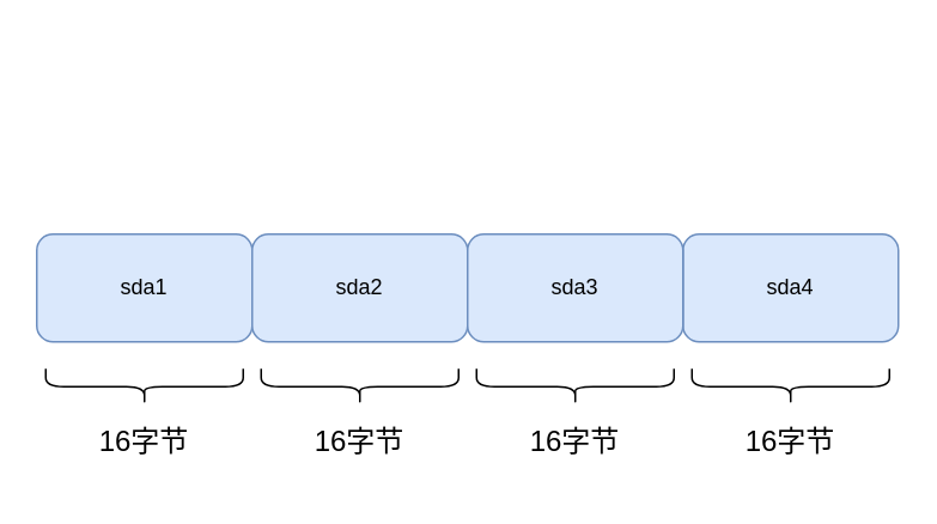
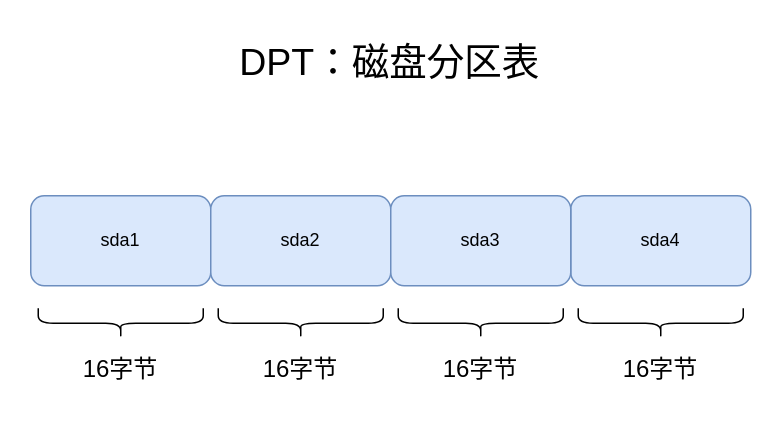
  <mxCell id="0" />
  <mxCell id="1" parent="0" />
  <mxCell id="2" value="sda1" style="rounded=1;whiteSpace=wrap;html=1;fillColor=#dae8fc;strokeColor=#6c8ebf;" vertex="1" parent="1"><mxGeometry x="20" y="130" width="120" height="60" as="geometry" /></mxCell>
  <mxCell id="3" value="sda2" style="rounded=1;whiteSpace=wrap;html=1;fillColor=#dae8fc;strokeColor=#6c8ebf;" vertex="1" parent="1"><mxGeometry x="140" y="130" width="120" height="60" as="geometry" /></mxCell>
  <mxCell id="4" value="sda4" style="rounded=1;whiteSpace=wrap;html=1;fillColor=#dae8fc;strokeColor=#6c8ebf;" vertex="1" parent="1"><mxGeometry x="380" y="130" width="120" height="60" as="geometry" /></mxCell>
  <mxCell id="5" value="sda3" style="rounded=1;whiteSpace=wrap;html=1;fillColor=#dae8fc;strokeColor=#6c8ebf;" vertex="1" parent="1"><mxGeometry x="260" y="130" width="120" height="60" as="geometry" /></mxCell>
  <mxCell id="6" value="" style="shape=curlyBracket;whiteSpace=wrap;html=1;rounded=1;rotation=-90;" vertex="1" parent="1"><mxGeometry x="70" y="160" width="20" height="110" as="geometry" /></mxCell>
  <mxCell id="7" value="" style="shape=curlyBracket;whiteSpace=wrap;html=1;rounded=1;rotation=-90;" vertex="1" parent="1"><mxGeometry x="190" y="160" width="20" height="110" as="geometry" /></mxCell>
  <mxCell id="8" value="" style="shape=curlyBracket;whiteSpace=wrap;html=1;rounded=1;rotation=-90;" vertex="1" parent="1"><mxGeometry x="310" y="160" width="20" height="110" as="geometry" /></mxCell>
  <mxCell id="9" value="" style="shape=curlyBracket;whiteSpace=wrap;html=1;rounded=1;rotation=-90;" vertex="1" parent="1"><mxGeometry x="430" y="160" width="20" height="110" as="geometry" /></mxCell>
  <mxCell id="10" value="&lt;font style=&quot;font-size: 16px&quot;&gt;16字节&lt;/font&gt;" style="text;html=1;strokeColor=none;fillColor=none;align=center;verticalAlign=middle;whiteSpace=wrap;rounded=0;" vertex="1" parent="1"><mxGeometry x="50" y="230" width="60" height="30" as="geometry" /></mxCell>
  <mxCell id="11" value="&lt;font style=&quot;font-size: 16px&quot;&gt;16字节&lt;/font&gt;" style="text;html=1;strokeColor=none;fillColor=none;align=center;verticalAlign=middle;whiteSpace=wrap;rounded=0;" vertex="1" parent="1"><mxGeometry x="170" y="230" width="60" height="30" as="geometry" /></mxCell>
  <mxCell id="12" value="&lt;font style=&quot;font-size: 16px&quot;&gt;16字节&lt;/font&gt;" style="text;html=1;strokeColor=none;fillColor=none;align=center;verticalAlign=middle;whiteSpace=wrap;rounded=0;" vertex="1" parent="1"><mxGeometry x="290" y="230" width="60" height="30" as="geometry" /></mxCell>
  <mxCell id="13" value="&lt;font style=&quot;font-size: 16px&quot;&gt;16字节&lt;/font&gt;" style="text;html=1;strokeColor=none;fillColor=none;align=center;verticalAlign=middle;whiteSpace=wrap;rounded=0;" vertex="1" parent="1"><mxGeometry x="410" y="230" width="60" height="30" as="geometry" /></mxCell>
+ <mxCell id="14" value="&lt;font style=&quot;font-size: 25px&quot;&gt;DPT：磁盘分区表&lt;/font&gt;" style="text;html=1;strokeColor=none;fillColor=none;align=center;verticalAlign=middle;whiteSpace=wrap;rounded=0;" vertex="1" parent="1"><mxGeometry x="129" y="20" width="261" height="40" as="geometry" /></mxCell>
